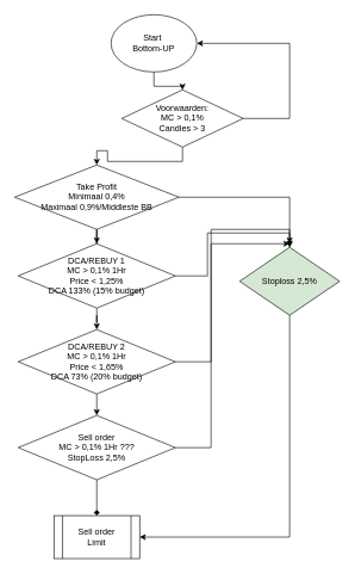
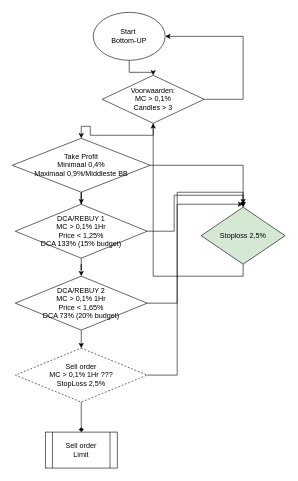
  <mxCell id="0" />
  <mxCell id="1" parent="0" />
  <mxCell id="2" style="edgeStyle=orthogonalEdgeStyle;rounded=0;orthogonalLoop=1;jettySize=auto;html=1;exitX=0.5;exitY=1;exitDx=0;exitDy=0;entryX=0.5;entryY=0;entryDx=0;entryDy=0;" edge="1" parent="1" source="3" target="6"><mxGeometry relative="1" as="geometry" /></mxCell>
  <mxCell id="3" value="Start&amp;nbsp;&lt;br&gt;Bottom-UP" style="ellipse;whiteSpace=wrap;html=1;" vertex="1" parent="1"><mxGeometry x="155" y="20" width="120" height="80" as="geometry" /></mxCell>
  <mxCell id="4" style="edgeStyle=orthogonalEdgeStyle;rounded=0;orthogonalLoop=1;jettySize=auto;html=1;exitX=0.5;exitY=1;exitDx=0;exitDy=0;entryX=0.5;entryY=0;entryDx=0;entryDy=0;" edge="1" parent="1" source="6" target="9"><mxGeometry relative="1" as="geometry" /></mxCell>
  <mxCell id="5" style="edgeStyle=orthogonalEdgeStyle;rounded=0;orthogonalLoop=1;jettySize=auto;html=1;exitX=1;exitY=0.5;exitDx=0;exitDy=0;entryX=1;entryY=0.5;entryDx=0;entryDy=0;" edge="1" parent="1" source="6" target="3"><mxGeometry relative="1" as="geometry"><Array as="points"><mxPoint x="405" y="165" /><mxPoint x="405" y="60" /></Array></mxGeometry></mxCell>
  <mxCell id="6" value="Voorwaarden:&lt;br&gt;MC &amp;gt; 0,1%&lt;br&gt;Candles &amp;gt; 3" style="rhombus;whiteSpace=wrap;html=1;" vertex="1" parent="1"><mxGeometry x="170" y="125" width="170" height="80" as="geometry" /></mxCell>
  <mxCell id="7" style="edgeStyle=orthogonalEdgeStyle;rounded=0;orthogonalLoop=1;jettySize=auto;html=1;exitX=0.5;exitY=1;exitDx=0;exitDy=0;" edge="1" parent="1" source="9" target="12"><mxGeometry relative="1" as="geometry" /></mxCell>
  <mxCell id="8" style="edgeStyle=orthogonalEdgeStyle;rounded=0;orthogonalLoop=1;jettySize=auto;html=1;exitX=1;exitY=0.5;exitDx=0;exitDy=0;entryX=0.5;entryY=0;entryDx=0;entryDy=0;" edge="1" parent="1" source="9" target="21"><mxGeometry relative="1" as="geometry" /></mxCell>
  <mxCell id="9" value="Take Profit&lt;br&gt;Minimaal 0,4%&lt;br&gt;Maximaal 0,9%/Middleste BB" style="rhombus;whiteSpace=wrap;html=1;" vertex="1" parent="1"><mxGeometry y="230" width="230" height="90" as="geometry" x="20" /></mxCell>
  <mxCell id="10" style="edgeStyle=orthogonalEdgeStyle;rounded=0;orthogonalLoop=1;jettySize=auto;html=1;exitX=0.5;exitY=1;exitDx=0;exitDy=0;" edge="1" parent="1" source="12" target="15"><mxGeometry relative="1" as="geometry" /></mxCell>
  <mxCell id="11" style="edgeStyle=orthogonalEdgeStyle;rounded=0;orthogonalLoop=1;jettySize=auto;html=1;exitX=1;exitY=0.5;exitDx=0;exitDy=0;entryX=0.5;entryY=0;entryDx=0;entryDy=0;" edge="1" parent="1" source="12" target="21"><mxGeometry relative="1" as="geometry" /></mxCell>
  <mxCell id="12" value="DCA/REBUY 1&lt;br&gt;MC &amp;gt; 0,1% 1Hr&lt;br&gt;Price &amp;lt; 1,25%&lt;br&gt;DCA 133% (15% budget)" style="rhombus;whiteSpace=wrap;html=1;" vertex="1" parent="1"><mxGeometry x="25" y="340" width="220" height="90" as="geometry" /></mxCell>
  <mxCell id="13" style="edgeStyle=orthogonalEdgeStyle;rounded=0;orthogonalLoop=1;jettySize=auto;html=1;exitX=0.5;exitY=1;exitDx=0;exitDy=0;entryX=0.5;entryY=0;entryDx=0;entryDy=0;" edge="1" parent="1" source="15" target="18"><mxGeometry relative="1" as="geometry" /></mxCell>
  <mxCell id="14" style="edgeStyle=orthogonalEdgeStyle;rounded=0;orthogonalLoop=1;jettySize=auto;html=1;exitX=1;exitY=0.5;exitDx=0;exitDy=0;" edge="1" parent="1" source="15"><mxGeometry relative="1" as="geometry"><mxPoint x="405" y="340" as="targetPoint" /><Array as="points"><mxPoint x="295" y="505" /><mxPoint x="295" y="320" /><mxPoint x="405" y="320" /></Array></mxGeometry></mxCell>
  <mxCell id="15" value="DCA/REBUY 2&lt;br&gt;MC &amp;gt; 0,1% 1Hr&lt;br&gt;Price &amp;lt; 1,65%&lt;br&gt;DCA 73% (20% budget)" style="rhombus;whiteSpace=wrap;html=1;" vertex="1" parent="1"><mxGeometry x="25" y="460" width="220" height="90" as="geometry" /></mxCell>
  <mxCell id="16" style="edgeStyle=orthogonalEdgeStyle;rounded=0;orthogonalLoop=1;jettySize=auto;html=1;exitX=0.5;exitY=1;exitDx=0;exitDy=0;entryX=0.5;entryY=0;entryDx=0;entryDy=0;endArrow=diamond;" edge="1" parent="1" source="18" target="19"><mxGeometry relative="1" as="geometry" /></mxCell>
  <mxCell id="17" style="edgeStyle=orthogonalEdgeStyle;rounded=0;orthogonalLoop=1;jettySize=auto;html=1;exitX=1;exitY=0.5;exitDx=0;exitDy=0;" edge="1" parent="1" source="18"><mxGeometry relative="1" as="geometry"><mxPoint x="405" y="340" as="targetPoint" /><Array as="points"><mxPoint x="295" y="625" /><mxPoint x="295" y="340" /></Array></mxGeometry></mxCell>
- <mxCell id="18" value="Sell order&lt;br&gt;MC &amp;gt; 0,1% 1Hr ???&lt;br&gt;StopLoss 2,5%" style="rhombus;whiteSpace=wrap;html=1;" vertex="1" parent="1"><mxGeometry x="25" y="580" width="220" height="90" as="geometry" /></mxCell>
+ <mxCell id="18" value="Sell order&lt;br&gt;MC &amp;gt; 0,1% 1Hr ???&lt;br&gt;StopLoss 2,5%" style="rhombus;whiteSpace=wrap;html=1;dashed=1;" vertex="1" parent="1"><mxGeometry x="25" y="580" width="220" height="90" as="geometry" /></mxCell>
  <mxCell id="19" value="Sell order&lt;br&gt;Limit" style="shape=process;whiteSpace=wrap;html=1;backgroundOutline=1;" vertex="1" parent="1"><mxGeometry x="75" y="720" width="120" height="60" as="geometry" /></mxCell>
- <mxCell id="20" style="edgeStyle=orthogonalEdgeStyle;rounded=0;orthogonalLoop=1;jettySize=auto;html=1;exitX=0.5;exitY=1;exitDx=0;exitDy=0;entryX=1;entryY=0.5;entryDx=0;entryDy=0;" edge="1" parent="1" source="21" target="19"><mxGeometry relative="1" as="geometry" /></mxCell>
+ <mxCell id="20" style="edgeStyle=orthogonalEdgeStyle;rounded=0;orthogonalLoop=1;jettySize=auto;html=1;exitX=0.5;exitY=1;exitDx=0;exitDy=0;" edge="1" parent="1" source="21" target="6"><mxGeometry relative="1" as="geometry" /></mxCell>
  <mxCell id="21" value="Stoploss 2,5%" style="rhombus;whiteSpace=wrap;html=1;fillColor=#d5e8d4;" vertex="1" parent="1"><mxGeometry x="335" y="345" width="140" height="95" as="geometry" /></mxCell>
